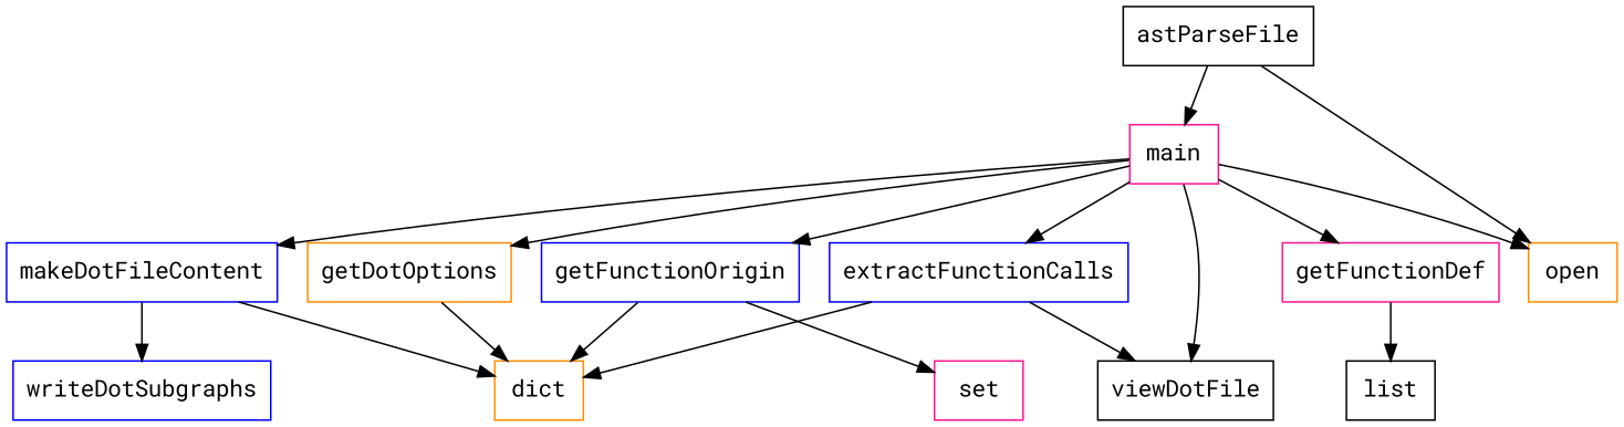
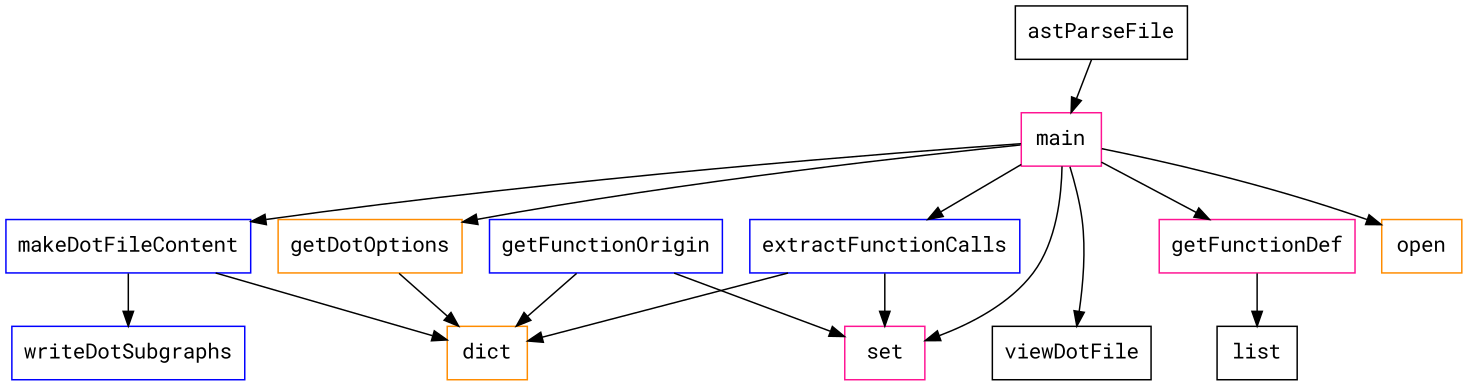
  digraph {
    fontname="Roboto Mono"
    node [color=blue fontname="Roboto Mono" shape=box]
    edge [fontname="Roboto Mono"]
    getDotOptions [color=darkorange]
    dict [color=darkorange]
    main [color=deeppink]
    makeDotFileContent
    getFunctionOrigin
    getFunctionDef [color=deeppink]
    viewDotFile [color=black]
    open [color=darkorange]
    extractFunctionCalls
    writeDotSubgraphs
    set [color=deeppink]
    list [color=black]
    astParseFile [color=black]
    getDotOptions -> dict
    main -> getDotOptions
    main -> makeDotFileContent
-   main -> getFunctionOrigin
+   main -> set
    main -> getFunctionDef
    main -> viewDotFile
    main -> open
    main -> extractFunctionCalls
    makeDotFileContent -> dict
    makeDotFileContent -> writeDotSubgraphs
    getFunctionOrigin -> dict
    getFunctionOrigin -> set
    getFunctionDef -> list
    extractFunctionCalls -> dict
-   extractFunctionCalls -> viewDotFile
+   extractFunctionCalls -> set
    astParseFile -> main
-   astParseFile -> open
  }
